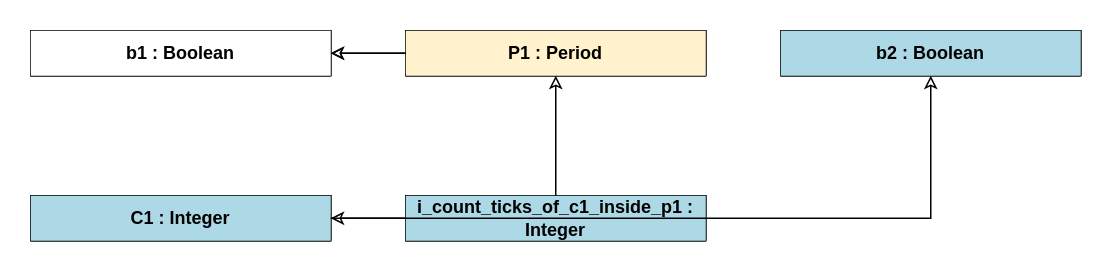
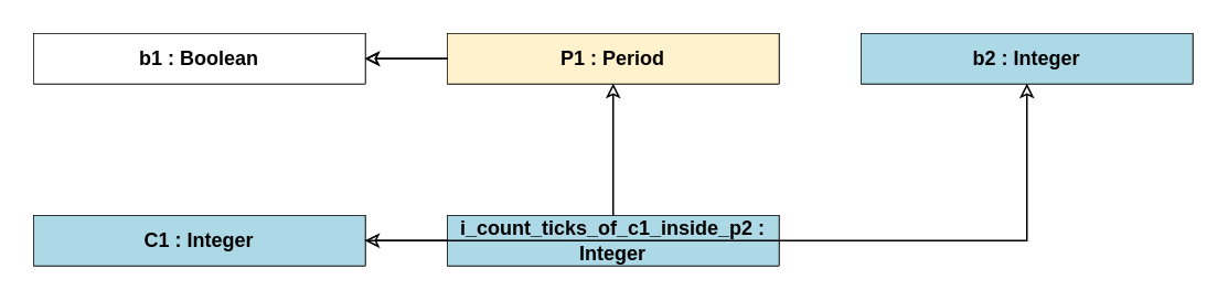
  <mxCell id="0" />
  <mxCell id="1" parent="0" />
  <mxCell id="2" style="shape=table;container=1;recursiveResize=0;strokeColor=#000;" vertex="1" parent="1"><mxGeometry x="20" y="20" width="200" height="30" as="geometry" /></mxCell>
  <mxCell id="3" style="shape=tableRow;startSize=0;fillColor=none;" vertex="1" parent="2"><mxGeometry y="0" width="200" height="30" as="geometry" /></mxCell>
  <mxCell id="4" value="&lt;b&gt;b1 : Boolean&lt;/b&gt;" style="html=1;verticalAlign=middle;whiteSpace=wrap;overflow=visible;align=center;fillColor=#ffffff;strokeColor=none;" vertex="1" parent="3"><mxGeometry width="200" height="30" as="geometry" /></mxCell>
  <mxCell id="5" style="shape=table;container=1;recursiveResize=0;strokeColor=#000;" vertex="1" parent="1"><mxGeometry x="270" y="20" width="200" height="30" as="geometry" /></mxCell>
  <mxCell id="6" style="shape=tableRow;startSize=0;fillColor=none;" vertex="1" parent="5"><mxGeometry y="0" width="200" height="30" as="geometry" /></mxCell>
  <mxCell id="7" value="&lt;b&gt;P1 : Period&lt;/b&gt;" style="html=1;verticalAlign=middle;whiteSpace=wrap;overflow=visible;align=center;fillColor=#fff2cc;strokeColor=none;" vertex="1" parent="6"><mxGeometry width="200" height="30" as="geometry" /></mxCell>
  <mxCell id="8" style="shape=table;container=1;recursiveResize=0;strokeColor=#000;" vertex="1" parent="1"><mxGeometry x="520" y="20" width="200" height="30" as="geometry" /></mxCell>
  <mxCell id="9" style="shape=tableRow;startSize=0;fillColor=none;" vertex="1" parent="8"><mxGeometry y="0" width="200" height="30" as="geometry" /></mxCell>
- <mxCell id="10" value="&lt;b&gt;b2 : Boolean&lt;/b&gt;" style="html=1;verticalAlign=middle;whiteSpace=wrap;overflow=visible;align=center;fillColor=#ADD8E6;strokeColor=none" vertex="1" parent="9"><mxGeometry width="200" height="30" as="geometry" /></mxCell>
+ <mxCell id="10" value="&lt;b&gt;b2 : Integer&lt;/b&gt;" style="html=1;verticalAlign=middle;whiteSpace=wrap;overflow=visible;align=center;fillColor=#ADD8E6;strokeColor=none" vertex="1" parent="9"><mxGeometry width="200" height="30" as="geometry" /></mxCell>
  <mxCell id="11" style="shape=table;container=1;recursiveResize=0;strokeColor=#000;" vertex="1" parent="1"><mxGeometry x="20" y="130" width="200" height="30" as="geometry" /></mxCell>
  <mxCell id="12" style="shape=tableRow;startSize=0;fillColor=none;" vertex="1" parent="11"><mxGeometry y="0" width="200" height="30" as="geometry" /></mxCell>
  <mxCell id="13" value="&lt;b&gt;C1 : Integer&lt;/b&gt;" style="html=1;verticalAlign=middle;whiteSpace=wrap;overflow=visible;align=center;fillColor=#ADD8E6;strokeColor=none" vertex="1" parent="12"><mxGeometry width="200" height="30" as="geometry" /></mxCell>
  <mxCell id="14" style="shape=table;container=1;recursiveResize=0;strokeColor=#000;" vertex="1" parent="1"><mxGeometry x="270" y="130" width="200" height="30" as="geometry" /></mxCell>
  <mxCell id="15" style="shape=tableRow;startSize=0;fillColor=none;" vertex="1" parent="14"><mxGeometry y="0" width="200" height="30" as="geometry" /></mxCell>
- <mxCell id="16" value="&lt;b&gt;i_count_ticks_of_c1_inside_p1 : Integer&lt;/b&gt;" style="html=1;verticalAlign=middle;whiteSpace=wrap;overflow=visible;align=center;fillColor=#ADD8E6;strokeColor=none" vertex="1" parent="15"><mxGeometry width="200" height="30" as="geometry" /></mxCell>
+ <mxCell id="16" value="&lt;b&gt;i_count_ticks_of_c1_inside_p2 : Integer&lt;/b&gt;" style="html=1;verticalAlign=middle;whiteSpace=wrap;overflow=visible;align=center;fillColor=#ADD8E6;strokeColor=none" vertex="1" parent="15"><mxGeometry width="200" height="30" as="geometry" /></mxCell>
  <mxCell id="17" style="edgeStyle=orthogonalEdgeStyle;rounded=0;strokeColor=#000;endArrow=classic;endFill=0;" edge="1" source="5" target="2" parent="1"><mxGeometry relative="1" as="geometry" /></mxCell>
  <mxCell id="18" style="edgeStyle=orthogonalEdgeStyle;rounded=0;strokeColor=#000;endArrow=classic;endFill=0;" edge="1" source="5" target="2" parent="1"><mxGeometry relative="1" as="geometry" /></mxCell>
  <mxCell id="19" style="edgeStyle=orthogonalEdgeStyle;rounded=0;strokeColor=#000;endArrow=classic;endFill=0;" edge="1" source="11" target="8" parent="1"><mxGeometry relative="1" as="geometry" /></mxCell>
  <mxCell id="20" style="edgeStyle=orthogonalEdgeStyle;rounded=0;strokeColor=#000;endArrow=classic;endFill=0;" edge="1" source="14" target="11" parent="1"><mxGeometry relative="1" as="geometry" /></mxCell>
  <mxCell id="21" style="edgeStyle=orthogonalEdgeStyle;rounded=0;strokeColor=#000;endArrow=classic;endFill=0;" edge="1" source="14" target="5" parent="1"><mxGeometry relative="1" as="geometry" /></mxCell>
